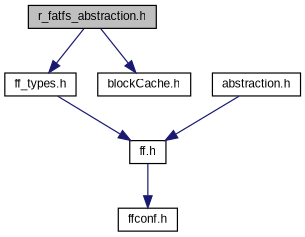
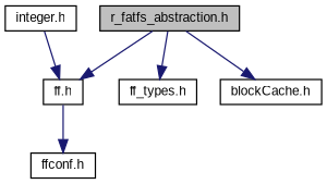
  digraph {
    fontname="Liberation Sans"
    node [color=black fillcolor=white fontname="Liberation Sans" fontsize=10 shape=record style=filled]
    edge [color=midnightblue fontname="Liberation Sans" fontsize=10 labelfontname=Helvetica labelfontsize=10 style=solid]
    n1 [fillcolor=grey75 fontcolor=black height=0.2 label="r_fatfs_abstraction.h" width=0.4]
    n2 [height=0.2 label="ff.h" width=0.4]
    n3 [height=0.2 label="ff_types.h" width=0.4]
    n4 [height=0.2 label="blockCache.h" width=0.4]
    n5 [height=0.2 label="ffconf.h" width=0.4]
-   n6 [height=0.2 label="abstraction.h" width=0.4]
-   n3 -> n2
+   n6 [height=0.2 label="integer.h" width=0.4]
+   n1 -> n2
    n1 -> n3
    n1 -> n4
    n2 -> n5
    n6 -> n2
  }
